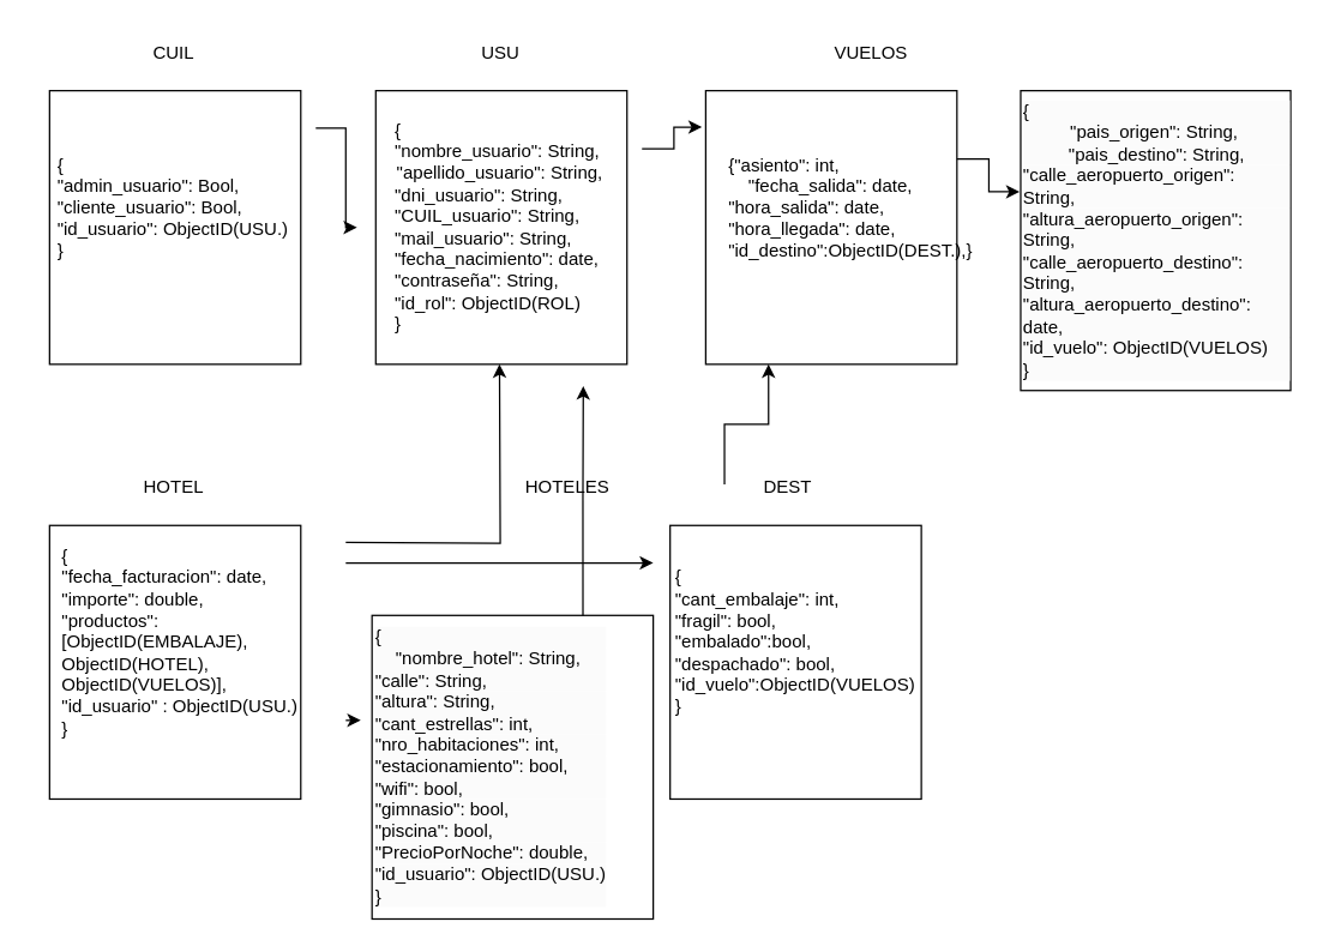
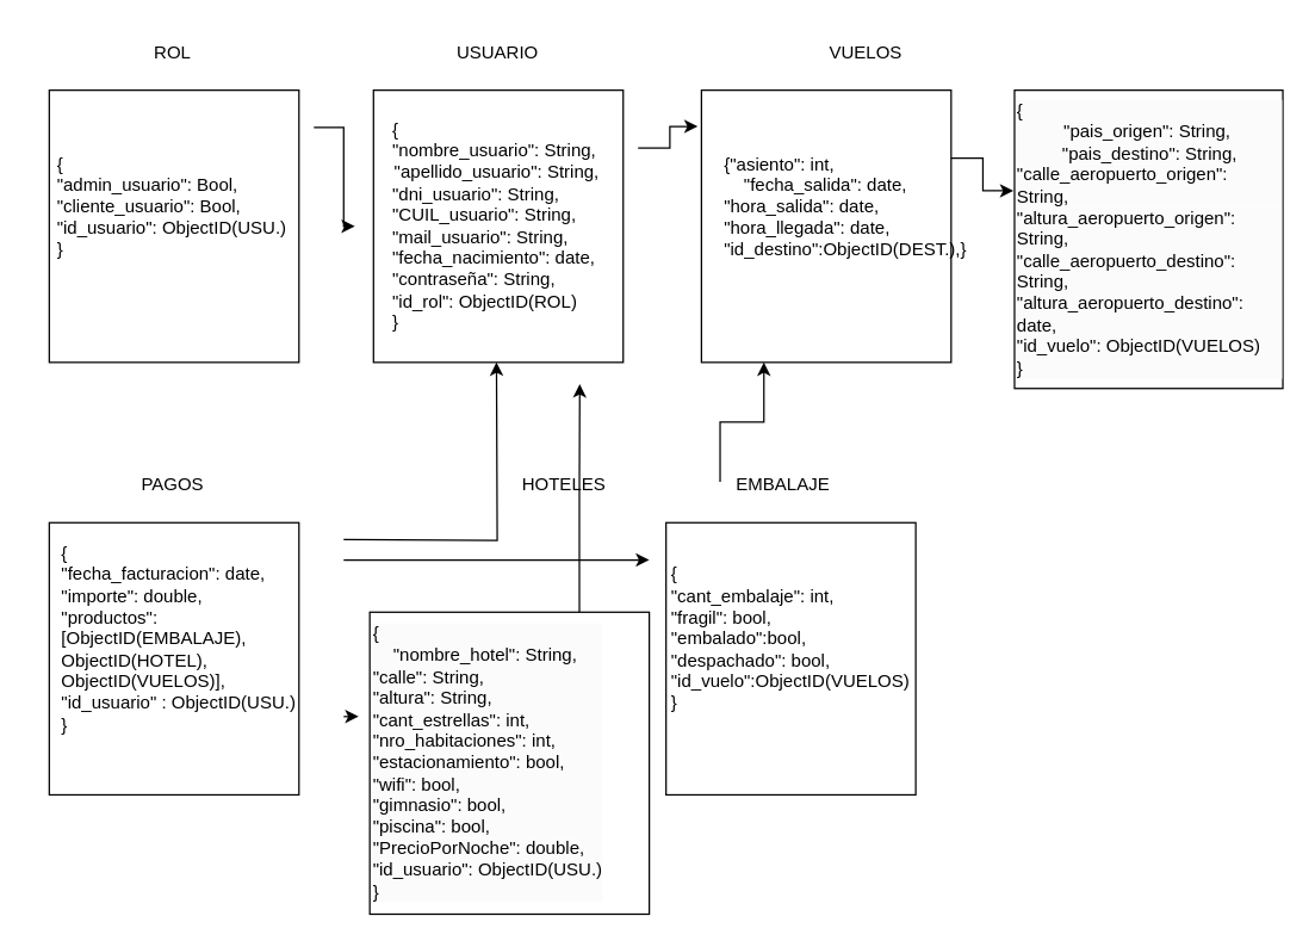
  <mxCell id="0" />
  <mxCell id="1" parent="0" />
  <mxCell id="2" value="" style="rounded=0;whiteSpace=wrap;html=1;rotation=0;align=left;" vertex="1" parent="1"><mxGeometry x="250" y="60" width="167.5" height="182.5" as="geometry" /></mxCell>
- <mxCell id="3" value="USU" style="text;html=1;align=center;verticalAlign=middle;resizable=0;points=[];autosize=1;strokeColor=none;fillColor=none;" vertex="1" parent="1"><mxGeometry x="292.5" y="20" width="80" height="30" as="geometry" /></mxCell>
+ <mxCell id="3" value="USUARIO" style="text;html=1;align=center;verticalAlign=middle;resizable=0;points=[];autosize=1;strokeColor=none;fillColor=none;" vertex="1" parent="1"><mxGeometry x="292.5" y="20" width="80" height="30" as="geometry" /></mxCell>
  <mxCell id="4" value="&lt;div style=&quot;text-align: left;&quot;&gt;&lt;span style=&quot;background-color: initial;&quot;&gt;{&amp;nbsp;&lt;/span&gt;&lt;/div&gt;&lt;div&gt;&lt;span style=&quot;background-color: initial;&quot;&gt;&quot;nombre_usuario&quot;: String,&amp;nbsp;&lt;/span&gt;&lt;/div&gt;&lt;div&gt;&quot;apellido_usuario&quot;: String,&lt;/div&gt;&lt;div style=&quot;text-align: left;&quot;&gt;&quot;dni_usuario&quot;: String,&lt;/div&gt;&lt;div style=&quot;text-align: left;&quot;&gt;&quot;CUIL_usuario&quot;: String,&lt;/div&gt;&lt;div style=&quot;text-align: left;&quot;&gt;&quot;mail_usuario&quot;: String,&lt;/div&gt;&lt;div style=&quot;text-align: left;&quot;&gt;&quot;fecha_nacimiento&quot;: date,&lt;/div&gt;&lt;div style=&quot;text-align: left;&quot;&gt;&quot;contraseña&quot;: String,&lt;/div&gt;&lt;div style=&quot;text-align: left;&quot;&gt;&quot;id_rol&quot;: ObjectID(ROL)&lt;/div&gt;&lt;div style=&quot;text-align: left;&quot;&gt;&lt;span style=&quot;background-color: initial; text-align: center;&quot;&gt;}&lt;/span&gt;&lt;/div&gt;" style="text;html=1;align=center;verticalAlign=middle;whiteSpace=wrap;rounded=0;" vertex="1" parent="1"><mxGeometry x="237.5" y="46.25" width="190" height="210" as="geometry" /></mxCell>
  <mxCell id="5" value="" style="rounded=0;whiteSpace=wrap;html=1;rotation=0;align=left;" vertex="1" parent="1"><mxGeometry x="32.5" y="60" width="167.5" height="182.5" as="geometry" /></mxCell>
- <mxCell id="6" value="CUIL" style="text;html=1;align=center;verticalAlign=middle;resizable=0;points=[];autosize=1;strokeColor=none;fillColor=none;" vertex="1" parent="1"><mxGeometry x="90" y="20" width="50" height="30" as="geometry" /></mxCell>
+ <mxCell id="6" value="ROL" style="text;html=1;align=center;verticalAlign=middle;resizable=0;points=[];autosize=1;strokeColor=none;fillColor=none;" vertex="1" parent="1"><mxGeometry x="90" y="20" width="50" height="30" as="geometry" /></mxCell>
  <mxCell id="7" style="edgeStyle=orthogonalEdgeStyle;rounded=0;orthogonalLoop=1;jettySize=auto;html=1;exitX=1;exitY=0.25;exitDx=0;exitDy=0;" edge="1" parent="1" source="8" target="4"><mxGeometry relative="1" as="geometry" /></mxCell>
  <mxCell id="8" value="&lt;div style=&quot;text-align: left;&quot;&gt;{&amp;nbsp;&lt;/div&gt;&lt;div style=&quot;text-align: left;&quot;&gt;&quot;admin_usuario&quot;: Bool,&lt;/div&gt;&lt;div style=&quot;text-align: left;&quot;&gt;&quot;cliente_usuario&quot;: Bool,&lt;/div&gt;&lt;div style=&quot;text-align: left;&quot;&gt;&quot;id_usuario&quot;: ObjectID(USU.)&lt;/div&gt;&lt;div style=&quot;text-align: left;&quot;&gt;}&lt;/div&gt;" style="text;html=1;align=center;verticalAlign=middle;whiteSpace=wrap;rounded=0;" vertex="1" parent="1"><mxGeometry x="20" y="32.5" width="190" height="210" as="geometry" /></mxCell>
  <mxCell id="9" value="" style="rounded=0;whiteSpace=wrap;html=1;rotation=0;align=left;" vertex="1" parent="1"><mxGeometry x="470" y="60" width="167.5" height="182.5" as="geometry" /></mxCell>
  <mxCell id="10" value="VUELOS" style="text;html=1;align=center;verticalAlign=middle;resizable=0;points=[];autosize=1;strokeColor=none;fillColor=none;" vertex="1" parent="1"><mxGeometry x="545" y="20" width="70" height="30" as="geometry" /></mxCell>
  <mxCell id="11" value="&lt;div style=&quot;text-align: left;&quot;&gt;&lt;span style=&quot;background-color: initial; text-align: center;&quot;&gt;&lt;span style=&quot;white-space: pre;&quot;&gt;&#09;&lt;/span&gt;{&quot;asiento&quot;: int,&amp;nbsp;&lt;/span&gt;&lt;/div&gt;&lt;div&gt;&quot;fecha_salida&quot;: date,&lt;/div&gt;&lt;div style=&quot;text-align: left;&quot;&gt;&lt;span style=&quot;white-space: pre;&quot;&gt;&#09;&lt;/span&gt;&quot;hora_salida&quot;: date,&lt;/div&gt;&lt;div style=&quot;text-align: left;&quot;&gt;&lt;span style=&quot;white-space: pre;&quot;&gt;&#09;&lt;/span&gt;&quot;hora_llegada&quot;: date,&lt;/div&gt;&lt;div style=&quot;text-align: left;&quot;&gt;&lt;span style=&quot;white-space: pre;&quot;&gt;&#09;&lt;/span&gt;&quot;id_destino&quot;:ObjectID(DEST.),&lt;span style=&quot;background-color: initial; text-align: center;&quot;&gt;}&lt;/span&gt;&lt;/div&gt;" style="text;html=1;align=center;verticalAlign=middle;whiteSpace=wrap;rounded=0;" vertex="1" parent="1"><mxGeometry x="506.25" y="82.5" width="95" height="110" as="geometry" /></mxCell>
  <mxCell id="12" style="edgeStyle=orthogonalEdgeStyle;rounded=0;orthogonalLoop=1;jettySize=auto;html=1;exitX=1;exitY=0.25;exitDx=0;exitDy=0;entryX=-0.015;entryY=0.133;entryDx=0;entryDy=0;entryPerimeter=0;" edge="1" parent="1" source="4" target="9"><mxGeometry relative="1" as="geometry" /></mxCell>
  <mxCell id="13" value="&lt;br&gt;&lt;div style=&quot;forced-color-adjust: none; color: rgb(0, 0, 0); font-family: Helvetica; font-size: 12px; font-style: normal; font-variant-ligatures: normal; font-variant-caps: normal; font-weight: 400; letter-spacing: normal; orphans: 2; text-indent: 0px; text-transform: none; widows: 2; word-spacing: 0px; -webkit-text-stroke-width: 0px; white-space: normal; background-color: rgb(251, 251, 251); text-decoration-thickness: initial; text-decoration-style: initial; text-decoration-color: initial; text-align: left;&quot;&gt;&lt;span style=&quot;forced-color-adjust: none; background-color: initial;&quot;&gt;{&amp;nbsp;&lt;/span&gt;&lt;/div&gt;&lt;div style=&quot;forced-color-adjust: none; color: rgb(0, 0, 0); font-family: Helvetica; font-size: 12px; font-style: normal; font-variant-ligatures: normal; font-variant-caps: normal; font-weight: 400; letter-spacing: normal; orphans: 2; text-align: center; text-indent: 0px; text-transform: none; widows: 2; word-spacing: 0px; -webkit-text-stroke-width: 0px; white-space: normal; background-color: rgb(251, 251, 251); text-decoration-thickness: initial; text-decoration-style: initial; text-decoration-color: initial;&quot;&gt;&lt;span style=&quot;forced-color-adjust: none; background-color: initial;&quot;&gt;&quot;pais_origen&quot;: String,&amp;nbsp;&lt;/span&gt;&lt;/div&gt;&lt;div style=&quot;forced-color-adjust: none; color: rgb(0, 0, 0); font-family: Helvetica; font-size: 12px; font-style: normal; font-variant-ligatures: normal; font-variant-caps: normal; font-weight: 400; letter-spacing: normal; orphans: 2; text-align: center; text-indent: 0px; text-transform: none; widows: 2; word-spacing: 0px; -webkit-text-stroke-width: 0px; white-space: normal; background-color: rgb(251, 251, 251); text-decoration-thickness: initial; text-decoration-style: initial; text-decoration-color: initial;&quot;&gt;&quot;pais_destino&quot;: String,&lt;/div&gt;&lt;div style=&quot;forced-color-adjust: none; color: rgb(0, 0, 0); font-family: Helvetica; font-size: 12px; font-style: normal; font-variant-ligatures: normal; font-variant-caps: normal; font-weight: 400; letter-spacing: normal; orphans: 2; text-indent: 0px; text-transform: none; widows: 2; word-spacing: 0px; -webkit-text-stroke-width: 0px; white-space: normal; background-color: rgb(251, 251, 251); text-decoration-thickness: initial; text-decoration-style: initial; text-decoration-color: initial; text-align: left;&quot;&gt;&quot;calle_aeropuerto_origen&quot;: String,&lt;/div&gt;&lt;div style=&quot;forced-color-adjust: none; color: rgb(0, 0, 0); font-family: Helvetica; font-size: 12px; font-style: normal; font-variant-ligatures: normal; font-variant-caps: normal; font-weight: 400; letter-spacing: normal; orphans: 2; text-indent: 0px; text-transform: none; widows: 2; word-spacing: 0px; -webkit-text-stroke-width: 0px; white-space: normal; background-color: rgb(251, 251, 251); text-decoration-thickness: initial; text-decoration-style: initial; text-decoration-color: initial; text-align: left;&quot;&gt;&quot;altura_aeropuerto_origen&quot;: String,&lt;/div&gt;&lt;div style=&quot;forced-color-adjust: none; color: rgb(0, 0, 0); font-family: Helvetica; font-size: 12px; font-style: normal; font-variant-ligatures: normal; font-variant-caps: normal; font-weight: 400; letter-spacing: normal; orphans: 2; text-indent: 0px; text-transform: none; widows: 2; word-spacing: 0px; -webkit-text-stroke-width: 0px; white-space: normal; background-color: rgb(251, 251, 251); text-decoration-thickness: initial; text-decoration-style: initial; text-decoration-color: initial; text-align: left;&quot;&gt;&quot;calle_aeropuerto_destino&quot;: String,&lt;/div&gt;&lt;div style=&quot;forced-color-adjust: none; color: rgb(0, 0, 0); font-family: Helvetica; font-size: 12px; font-style: normal; font-variant-ligatures: normal; font-variant-caps: normal; font-weight: 400; letter-spacing: normal; orphans: 2; text-indent: 0px; text-transform: none; widows: 2; word-spacing: 0px; -webkit-text-stroke-width: 0px; white-space: normal; background-color: rgb(251, 251, 251); text-decoration-thickness: initial; text-decoration-style: initial; text-decoration-color: initial; text-align: left;&quot;&gt;&quot;altura_aeropuerto_destino&quot;: date,&lt;/div&gt;&lt;div style=&quot;forced-color-adjust: none; color: rgb(0, 0, 0); font-family: Helvetica; font-size: 12px; font-style: normal; font-variant-ligatures: normal; font-variant-caps: normal; font-weight: 400; letter-spacing: normal; orphans: 2; text-indent: 0px; text-transform: none; widows: 2; word-spacing: 0px; -webkit-text-stroke-width: 0px; white-space: normal; background-color: rgb(251, 251, 251); text-decoration-thickness: initial; text-decoration-style: initial; text-decoration-color: initial; text-align: left;&quot;&gt;&quot;id_vuelo&quot;: ObjectID(VUELOS)&lt;br&gt;&lt;/div&gt;&lt;div style=&quot;forced-color-adjust: none; color: rgb(0, 0, 0); font-family: Helvetica; font-size: 12px; font-style: normal; font-variant-ligatures: normal; font-variant-caps: normal; font-weight: 400; letter-spacing: normal; orphans: 2; text-indent: 0px; text-transform: none; widows: 2; word-spacing: 0px; -webkit-text-stroke-width: 0px; white-space: normal; background-color: rgb(251, 251, 251); text-decoration-thickness: initial; text-decoration-style: initial; text-decoration-color: initial; text-align: left;&quot;&gt;&lt;span style=&quot;forced-color-adjust: none; background-color: initial; text-align: center;&quot;&gt;}&lt;/span&gt;&lt;/div&gt;&lt;div&gt;&lt;br/&gt;&lt;/div&gt;" style="rounded=0;whiteSpace=wrap;html=1;rotation=0;align=left;strokeColor=#000000;" vertex="1" parent="1"><mxGeometry x="680" y="60" width="180" height="200" as="geometry" /></mxCell>
  <mxCell id="14" style="edgeStyle=orthogonalEdgeStyle;rounded=0;orthogonalLoop=1;jettySize=auto;html=1;exitX=1;exitY=0.25;exitDx=0;exitDy=0;entryX=-0.004;entryY=0.337;entryDx=0;entryDy=0;entryPerimeter=0;" edge="1" parent="1" source="9" target="13"><mxGeometry relative="1" as="geometry" /></mxCell>
  <mxCell id="15" value="" style="rounded=0;whiteSpace=wrap;html=1;rotation=0;align=left;" vertex="1" parent="1"><mxGeometry x="32.5" y="350" width="167.5" height="182.5" as="geometry" /></mxCell>
- <mxCell id="16" value="HOTEL" style="text;html=1;align=center;verticalAlign=middle;resizable=0;points=[];autosize=1;strokeColor=none;fillColor=none;" vertex="1" parent="1"><mxGeometry x="80" y="310" width="70" height="30" as="geometry" /></mxCell>
+ <mxCell id="16" value="PAGOS" style="text;html=1;align=center;verticalAlign=middle;resizable=0;points=[];autosize=1;strokeColor=none;fillColor=none;" vertex="1" parent="1"><mxGeometry x="80" y="310" width="70" height="30" as="geometry" /></mxCell>
  <mxCell id="17" style="edgeStyle=orthogonalEdgeStyle;rounded=0;orthogonalLoop=1;jettySize=auto;html=1;exitX=1;exitY=0.25;exitDx=0;exitDy=0;" edge="1" parent="1"><mxGeometry relative="1" as="geometry"><mxPoint x="230" y="361.25" as="sourcePoint" /><mxPoint x="332.5" y="242.5" as="targetPoint" /></mxGeometry></mxCell>
  <mxCell id="18" style="edgeStyle=orthogonalEdgeStyle;rounded=0;orthogonalLoop=1;jettySize=auto;html=1;exitX=1;exitY=0.75;exitDx=0;exitDy=0;" edge="1" parent="1" source="20"><mxGeometry relative="1" as="geometry"><mxPoint x="240" y="480" as="targetPoint" /></mxGeometry></mxCell>
  <mxCell id="19" style="edgeStyle=orthogonalEdgeStyle;rounded=0;orthogonalLoop=1;jettySize=auto;html=1;exitX=1;exitY=0.25;exitDx=0;exitDy=0;entryX=0;entryY=0.25;entryDx=0;entryDy=0;" edge="1" parent="1" source="20" target="24"><mxGeometry relative="1" as="geometry" /></mxCell>
  <mxCell id="20" value="&lt;div style=&quot;text-align: left;&quot;&gt;{&amp;nbsp;&lt;/div&gt;&lt;div style=&quot;text-align: left;&quot;&gt;&quot;fecha_facturacion&quot;: date,&lt;/div&gt;&lt;div style=&quot;text-align: left;&quot;&gt;&quot;importe&quot;: double,&lt;/div&gt;&lt;div style=&quot;text-align: left;&quot;&gt;&quot;productos&quot;: [ObjectID(EMBALAJE), ObjectID(HOTEL), ObjectID(VUELOS)],&lt;/div&gt;&lt;div style=&quot;text-align: left;&quot;&gt;&quot;id_usuario&quot; : ObjectID(USU.)&lt;/div&gt;&lt;div style=&quot;text-align: left;&quot;&gt;}&lt;/div&gt;" style="text;html=1;align=center;verticalAlign=middle;whiteSpace=wrap;rounded=0;" vertex="1" parent="1"><mxGeometry x="40" y="322.5" width="190" height="210" as="geometry" /></mxCell>
  <mxCell id="21" value="" style="rounded=0;whiteSpace=wrap;html=1;rotation=0;align=left;" vertex="1" parent="1"><mxGeometry x="446.25" y="350" width="167.5" height="182.5" as="geometry" /></mxCell>
- <mxCell id="22" value="DEST" style="text;html=1;align=center;verticalAlign=middle;whiteSpace=wrap;rounded=0;" vertex="1" parent="1"><mxGeometry x="495" y="310" width="60" height="30" as="geometry" /></mxCell>
+ <mxCell id="22" value="EMBALAJE" style="text;html=1;align=center;verticalAlign=middle;whiteSpace=wrap;rounded=0;" vertex="1" parent="1"><mxGeometry x="495" y="310" width="60" height="30" as="geometry" /></mxCell>
  <mxCell id="23" style="edgeStyle=orthogonalEdgeStyle;rounded=0;orthogonalLoop=1;jettySize=auto;html=1;exitX=0.25;exitY=0;exitDx=0;exitDy=0;entryX=0.25;entryY=1;entryDx=0;entryDy=0;" edge="1" parent="1" source="24" target="9"><mxGeometry relative="1" as="geometry" /></mxCell>
  <mxCell id="24" value="&lt;div style=&quot;text-align: left;&quot;&gt;{&amp;nbsp;&lt;/div&gt;&lt;div style=&quot;text-align: left;&quot;&gt;&quot;cant_embalaje&quot;: int,&lt;/div&gt;&lt;div style=&quot;text-align: left;&quot;&gt;&quot;fragil&quot;: bool,&lt;/div&gt;&lt;div style=&quot;text-align: left;&quot;&gt;&quot;embalado&quot;:bool,&amp;nbsp;&lt;/div&gt;&lt;div style=&quot;text-align: left;&quot;&gt;&lt;span style=&quot;background-color: initial;&quot;&gt;&quot;despachado&quot;: bool,&lt;/span&gt;&lt;/div&gt;&lt;div style=&quot;text-align: left;&quot;&gt;&lt;span style=&quot;background-color: initial;&quot;&gt;&quot;id_vuelo&quot;:ObjectID(VUELOS)&lt;/span&gt;&lt;/div&gt;&lt;div style=&quot;text-align: left;&quot;&gt;&lt;span style=&quot;background-color: initial;&quot;&gt;}&lt;/span&gt;&lt;/div&gt;" style="text;html=1;align=center;verticalAlign=middle;whiteSpace=wrap;rounded=0;" vertex="1" parent="1"><mxGeometry x="435" y="322.5" width="190" height="210" as="geometry" /></mxCell>
  <mxCell id="25" value="&lt;br&gt;&lt;div style=&quot;forced-color-adjust: none; color: rgb(0, 0, 0); font-family: Helvetica; font-size: 12px; font-style: normal; font-variant-ligatures: normal; font-variant-caps: normal; font-weight: 400; letter-spacing: normal; orphans: 2; text-indent: 0px; text-transform: none; widows: 2; word-spacing: 0px; -webkit-text-stroke-width: 0px; white-space: normal; background-color: rgb(251, 251, 251); text-decoration-thickness: initial; text-decoration-style: initial; text-decoration-color: initial; text-align: left;&quot;&gt;&lt;span style=&quot;forced-color-adjust: none; background-color: initial;&quot;&gt;{&amp;nbsp;&lt;/span&gt;&lt;/div&gt;&lt;div style=&quot;forced-color-adjust: none; color: rgb(0, 0, 0); font-family: Helvetica; font-size: 12px; font-style: normal; font-variant-ligatures: normal; font-variant-caps: normal; font-weight: 400; letter-spacing: normal; orphans: 2; text-align: center; text-indent: 0px; text-transform: none; widows: 2; word-spacing: 0px; -webkit-text-stroke-width: 0px; white-space: normal; background-color: rgb(251, 251, 251); text-decoration-thickness: initial; text-decoration-style: initial; text-decoration-color: initial;&quot;&gt;&lt;span style=&quot;forced-color-adjust: none; background-color: initial;&quot;&gt;&quot;nombre_hotel&quot;: String,&amp;nbsp;&lt;/span&gt;&lt;/div&gt;&lt;div style=&quot;forced-color-adjust: none; color: rgb(0, 0, 0); font-family: Helvetica; font-size: 12px; font-style: normal; font-variant-ligatures: normal; font-variant-caps: normal; font-weight: 400; letter-spacing: normal; orphans: 2; text-indent: 0px; text-transform: none; widows: 2; word-spacing: 0px; -webkit-text-stroke-width: 0px; white-space: normal; background-color: rgb(251, 251, 251); text-decoration-thickness: initial; text-decoration-style: initial; text-decoration-color: initial;&quot;&gt;&quot;calle&quot;: String,&lt;br&gt;&lt;/div&gt;&lt;div style=&quot;forced-color-adjust: none; color: rgb(0, 0, 0); font-family: Helvetica; font-size: 12px; font-style: normal; font-variant-ligatures: normal; font-variant-caps: normal; font-weight: 400; letter-spacing: normal; orphans: 2; text-indent: 0px; text-transform: none; widows: 2; word-spacing: 0px; -webkit-text-stroke-width: 0px; white-space: normal; background-color: rgb(251, 251, 251); text-decoration-thickness: initial; text-decoration-style: initial; text-decoration-color: initial;&quot;&gt;&quot;altura&quot;: String,&lt;/div&gt;&lt;div style=&quot;forced-color-adjust: none; color: rgb(0, 0, 0); font-family: Helvetica; font-size: 12px; font-style: normal; font-variant-ligatures: normal; font-variant-caps: normal; font-weight: 400; letter-spacing: normal; orphans: 2; text-indent: 0px; text-transform: none; widows: 2; word-spacing: 0px; -webkit-text-stroke-width: 0px; white-space: normal; background-color: rgb(251, 251, 251); text-decoration-thickness: initial; text-decoration-style: initial; text-decoration-color: initial; text-align: left;&quot;&gt;&quot;cant_estrellas&quot;: int,&lt;/div&gt;&lt;div style=&quot;forced-color-adjust: none; color: rgb(0, 0, 0); font-family: Helvetica; font-size: 12px; font-style: normal; font-variant-ligatures: normal; font-variant-caps: normal; font-weight: 400; letter-spacing: normal; orphans: 2; text-indent: 0px; text-transform: none; widows: 2; word-spacing: 0px; -webkit-text-stroke-width: 0px; white-space: normal; background-color: rgb(251, 251, 251); text-decoration-thickness: initial; text-decoration-style: initial; text-decoration-color: initial; text-align: left;&quot;&gt;&quot;nro_habitaciones&quot;: int,&lt;/div&gt;&lt;div style=&quot;forced-color-adjust: none; color: rgb(0, 0, 0); font-family: Helvetica; font-size: 12px; font-style: normal; font-variant-ligatures: normal; font-variant-caps: normal; font-weight: 400; letter-spacing: normal; orphans: 2; text-indent: 0px; text-transform: none; widows: 2; word-spacing: 0px; -webkit-text-stroke-width: 0px; white-space: normal; background-color: rgb(251, 251, 251); text-decoration-thickness: initial; text-decoration-style: initial; text-decoration-color: initial; text-align: left;&quot;&gt;&quot;estacionamiento&quot;: bool,&lt;/div&gt;&lt;div style=&quot;forced-color-adjust: none; color: rgb(0, 0, 0); font-family: Helvetica; font-size: 12px; font-style: normal; font-variant-ligatures: normal; font-variant-caps: normal; font-weight: 400; letter-spacing: normal; orphans: 2; text-indent: 0px; text-transform: none; widows: 2; word-spacing: 0px; -webkit-text-stroke-width: 0px; white-space: normal; background-color: rgb(251, 251, 251); text-decoration-thickness: initial; text-decoration-style: initial; text-decoration-color: initial; text-align: left;&quot;&gt;&quot;wifi&quot;: bool,&lt;/div&gt;&lt;div style=&quot;forced-color-adjust: none; color: rgb(0, 0, 0); font-family: Helvetica; font-size: 12px; font-style: normal; font-variant-ligatures: normal; font-variant-caps: normal; font-weight: 400; letter-spacing: normal; orphans: 2; text-indent: 0px; text-transform: none; widows: 2; word-spacing: 0px; -webkit-text-stroke-width: 0px; white-space: normal; background-color: rgb(251, 251, 251); text-decoration-thickness: initial; text-decoration-style: initial; text-decoration-color: initial; text-align: left;&quot;&gt;&quot;gimnasio&quot;: bool,&lt;/div&gt;&lt;div style=&quot;forced-color-adjust: none; color: rgb(0, 0, 0); font-family: Helvetica; font-size: 12px; font-style: normal; font-variant-ligatures: normal; font-variant-caps: normal; font-weight: 400; letter-spacing: normal; orphans: 2; text-indent: 0px; text-transform: none; widows: 2; word-spacing: 0px; -webkit-text-stroke-width: 0px; white-space: normal; background-color: rgb(251, 251, 251); text-decoration-thickness: initial; text-decoration-style: initial; text-decoration-color: initial; text-align: left;&quot;&gt;&quot;piscina&quot;: bool,&lt;/div&gt;&lt;div style=&quot;forced-color-adjust: none; color: rgb(0, 0, 0); font-family: Helvetica; font-size: 12px; font-style: normal; font-variant-ligatures: normal; font-variant-caps: normal; font-weight: 400; letter-spacing: normal; orphans: 2; text-indent: 0px; text-transform: none; widows: 2; word-spacing: 0px; -webkit-text-stroke-width: 0px; white-space: normal; background-color: rgb(251, 251, 251); text-decoration-thickness: initial; text-decoration-style: initial; text-decoration-color: initial; text-align: left;&quot;&gt;&quot;PrecioPorNoche&quot;: double,&lt;/div&gt;&lt;div style=&quot;forced-color-adjust: none; color: rgb(0, 0, 0); font-family: Helvetica; font-size: 12px; font-style: normal; font-variant-ligatures: normal; font-variant-caps: normal; font-weight: 400; letter-spacing: normal; orphans: 2; text-indent: 0px; text-transform: none; widows: 2; word-spacing: 0px; -webkit-text-stroke-width: 0px; white-space: normal; background-color: rgb(251, 251, 251); text-decoration-thickness: initial; text-decoration-style: initial; text-decoration-color: initial; text-align: left;&quot;&gt;&quot;id_usuario&quot;: ObjectID(USU.)&lt;/div&gt;&lt;div style=&quot;forced-color-adjust: none; color: rgb(0, 0, 0); font-family: Helvetica; font-size: 12px; font-style: normal; font-variant-ligatures: normal; font-variant-caps: normal; font-weight: 400; letter-spacing: normal; orphans: 2; text-indent: 0px; text-transform: none; widows: 2; word-spacing: 0px; -webkit-text-stroke-width: 0px; white-space: normal; background-color: rgb(251, 251, 251); text-decoration-thickness: initial; text-decoration-style: initial; text-decoration-color: initial; text-align: left;&quot;&gt;&lt;span style=&quot;forced-color-adjust: none; background-color: initial; text-align: center;&quot;&gt;}&lt;/span&gt;&lt;/div&gt;&lt;div&gt;&lt;br/&gt;&lt;/div&gt;" style="rounded=0;whiteSpace=wrap;html=1;rotation=0;align=left;" vertex="1" parent="1"><mxGeometry x="247.5" y="410" width="187.5" height="202.5" as="geometry" /></mxCell>
  <mxCell id="26" value="HOTELES" style="text;html=1;align=center;verticalAlign=middle;whiteSpace=wrap;rounded=0;" vertex="1" parent="1"><mxGeometry x="347.5" y="310" width="60" height="30" as="geometry" /></mxCell>
  <mxCell id="27" style="edgeStyle=orthogonalEdgeStyle;rounded=0;orthogonalLoop=1;jettySize=auto;html=1;exitX=0.75;exitY=0;exitDx=0;exitDy=0;entryX=0.794;entryY=1.004;entryDx=0;entryDy=0;entryPerimeter=0;" edge="1" parent="1" source="25" target="4"><mxGeometry relative="1" as="geometry" /></mxCell>
